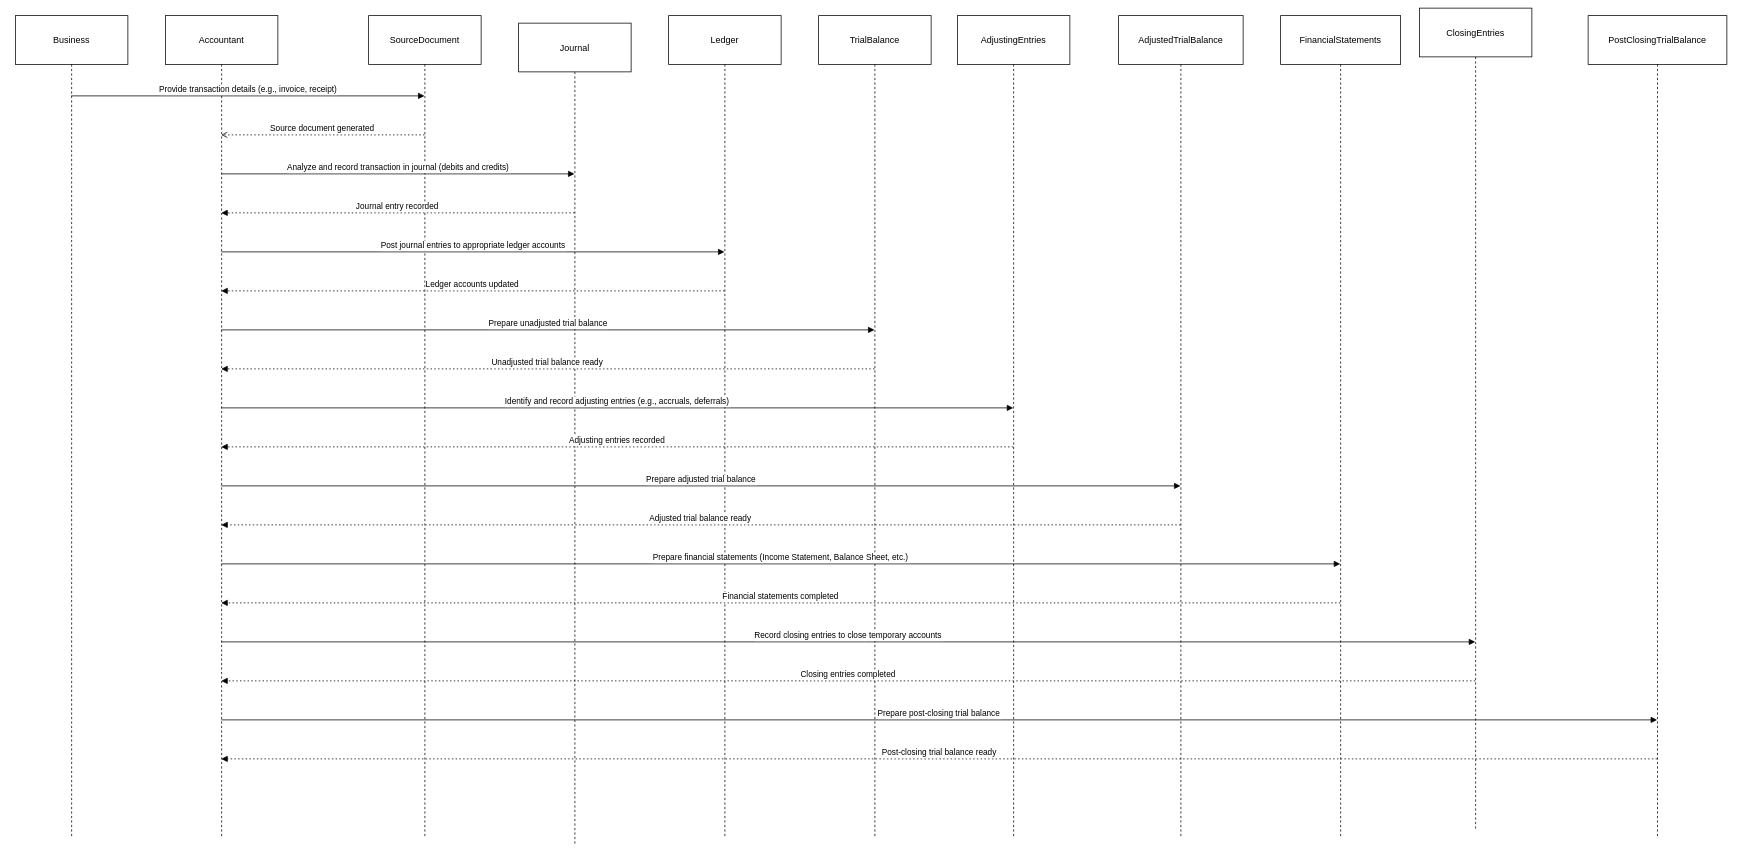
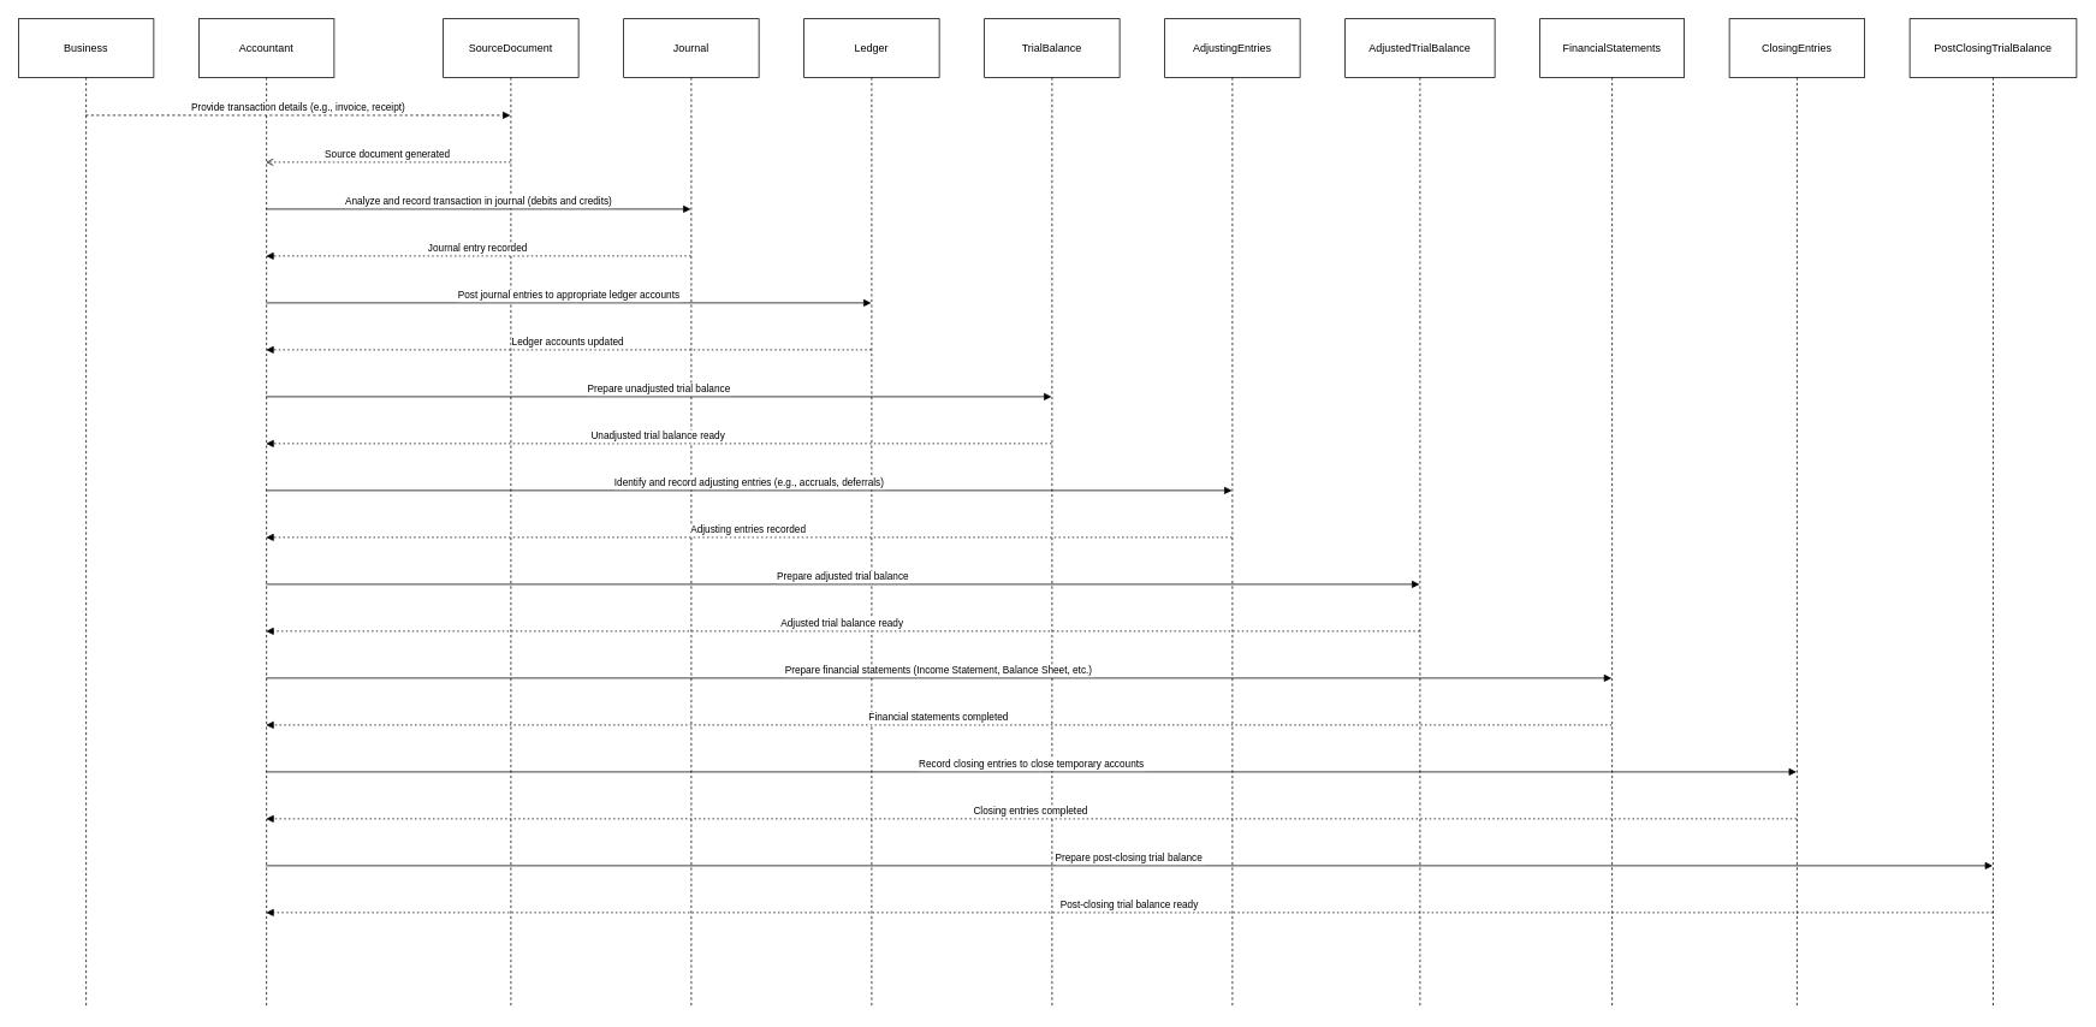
  <mxCell id="0" />
  <mxCell id="1" parent="0" />
  <mxCell id="2" value="Business" style="shape=umlLifeline;perimeter=lifelinePerimeter;whiteSpace=wrap;container=1;dropTarget=0;collapsible=0;recursiveResize=0;outlineConnect=0;portConstraint=eastwest;newEdgeStyle={&quot;edgeStyle&quot;:&quot;elbowEdgeStyle&quot;,&quot;elbow&quot;:&quot;vertical&quot;,&quot;curved&quot;:0,&quot;rounded&quot;:0};size=65;" vertex="1" parent="1"><mxGeometry x="20" y="20" width="150" height="1096" as="geometry" /></mxCell>
  <mxCell id="3" value="Accountant" style="shape=umlLifeline;perimeter=lifelinePerimeter;whiteSpace=wrap;container=1;dropTarget=0;collapsible=0;recursiveResize=0;outlineConnect=0;portConstraint=eastwest;newEdgeStyle={&quot;edgeStyle&quot;:&quot;elbowEdgeStyle&quot;,&quot;elbow&quot;:&quot;vertical&quot;,&quot;curved&quot;:0,&quot;rounded&quot;:0};size=65;" vertex="1" parent="1"><mxGeometry x="220" y="20" width="150" height="1096" as="geometry" /></mxCell>
  <mxCell id="4" value="SourceDocument" style="shape=umlLifeline;perimeter=lifelinePerimeter;whiteSpace=wrap;container=1;dropTarget=0;collapsible=0;recursiveResize=0;outlineConnect=0;portConstraint=eastwest;newEdgeStyle={&quot;edgeStyle&quot;:&quot;elbowEdgeStyle&quot;,&quot;elbow&quot;:&quot;vertical&quot;,&quot;curved&quot;:0,&quot;rounded&quot;:0};size=65;" vertex="1" parent="1"><mxGeometry x="491" y="20" width="150" height="1096" as="geometry" /></mxCell>
- <mxCell id="5" value="Journal" style="shape=umlLifeline;perimeter=lifelinePerimeter;whiteSpace=wrap;container=1;dropTarget=0;collapsible=0;recursiveResize=0;outlineConnect=0;portConstraint=eastwest;newEdgeStyle={&quot;edgeStyle&quot;:&quot;elbowEdgeStyle&quot;,&quot;elbow&quot;:&quot;vertical&quot;,&quot;curved&quot;:0,&quot;rounded&quot;:0};size=65;" vertex="1" parent="1"><mxGeometry x="691" y="30" width="150" height="1096" as="geometry" /></mxCell>
+ <mxCell id="5" value="Journal" style="shape=umlLifeline;perimeter=lifelinePerimeter;whiteSpace=wrap;container=1;dropTarget=0;collapsible=0;recursiveResize=0;outlineConnect=0;portConstraint=eastwest;newEdgeStyle={&quot;edgeStyle&quot;:&quot;elbowEdgeStyle&quot;,&quot;elbow&quot;:&quot;vertical&quot;,&quot;curved&quot;:0,&quot;rounded&quot;:0};size=65;" vertex="1" parent="1"><mxGeometry x="691" y="20" width="150" height="1096" as="geometry" /></mxCell>
  <mxCell id="6" value="Ledger" style="shape=umlLifeline;perimeter=lifelinePerimeter;whiteSpace=wrap;container=1;dropTarget=0;collapsible=0;recursiveResize=0;outlineConnect=0;portConstraint=eastwest;newEdgeStyle={&quot;edgeStyle&quot;:&quot;elbowEdgeStyle&quot;,&quot;elbow&quot;:&quot;vertical&quot;,&quot;curved&quot;:0,&quot;rounded&quot;:0};size=65;" vertex="1" parent="1"><mxGeometry x="891" y="20" width="150" height="1096" as="geometry" /></mxCell>
  <mxCell id="7" value="TrialBalance" style="shape=umlLifeline;perimeter=lifelinePerimeter;whiteSpace=wrap;container=1;dropTarget=0;collapsible=0;recursiveResize=0;outlineConnect=0;portConstraint=eastwest;newEdgeStyle={&quot;edgeStyle&quot;:&quot;elbowEdgeStyle&quot;,&quot;elbow&quot;:&quot;vertical&quot;,&quot;curved&quot;:0,&quot;rounded&quot;:0};size=65;" vertex="1" parent="1"><mxGeometry x="1091" y="20" width="150" height="1096" as="geometry" /></mxCell>
- <mxCell id="8" value="AdjustingEntries" style="shape=umlLifeline;perimeter=lifelinePerimeter;whiteSpace=wrap;container=1;dropTarget=0;collapsible=0;recursiveResize=0;outlineConnect=0;portConstraint=eastwest;newEdgeStyle={&quot;edgeStyle&quot;:&quot;elbowEdgeStyle&quot;,&quot;elbow&quot;:&quot;vertical&quot;,&quot;curved&quot;:0,&quot;rounded&quot;:0};size=65;" vertex="1" parent="1"><mxGeometry x="1276" y="20" width="150" height="1096" as="geometry" /></mxCell>
+ <mxCell id="8" value="AdjustingEntries" style="shape=umlLifeline;perimeter=lifelinePerimeter;whiteSpace=wrap;container=1;dropTarget=0;collapsible=0;recursiveResize=0;outlineConnect=0;portConstraint=eastwest;newEdgeStyle={&quot;edgeStyle&quot;:&quot;elbowEdgeStyle&quot;,&quot;elbow&quot;:&quot;vertical&quot;,&quot;curved&quot;:0,&quot;rounded&quot;:0};size=65;" vertex="1" parent="1"><mxGeometry x="1291" y="20" width="150" height="1096" as="geometry" /></mxCell>
  <mxCell id="9" value="AdjustedTrialBalance" style="shape=umlLifeline;perimeter=lifelinePerimeter;whiteSpace=wrap;container=1;dropTarget=0;collapsible=0;recursiveResize=0;outlineConnect=0;portConstraint=eastwest;newEdgeStyle={&quot;edgeStyle&quot;:&quot;elbowEdgeStyle&quot;,&quot;elbow&quot;:&quot;vertical&quot;,&quot;curved&quot;:0,&quot;rounded&quot;:0};size=65;" vertex="1" parent="1"><mxGeometry x="1491" y="20" width="166" height="1096" as="geometry" /></mxCell>
  <mxCell id="10" value="FinancialStatements" style="shape=umlLifeline;perimeter=lifelinePerimeter;whiteSpace=wrap;container=1;dropTarget=0;collapsible=0;recursiveResize=0;outlineConnect=0;portConstraint=eastwest;newEdgeStyle={&quot;edgeStyle&quot;:&quot;elbowEdgeStyle&quot;,&quot;elbow&quot;:&quot;vertical&quot;,&quot;curved&quot;:0,&quot;rounded&quot;:0};size=65;" vertex="1" parent="1"><mxGeometry x="1707" y="20" width="160" height="1096" as="geometry" /></mxCell>
- <mxCell id="11" value="ClosingEntries" style="shape=umlLifeline;perimeter=lifelinePerimeter;whiteSpace=wrap;container=1;dropTarget=0;collapsible=0;recursiveResize=0;outlineConnect=0;portConstraint=eastwest;newEdgeStyle={&quot;edgeStyle&quot;:&quot;elbowEdgeStyle&quot;,&quot;elbow&quot;:&quot;vertical&quot;,&quot;curved&quot;:0,&quot;rounded&quot;:0};size=65;" vertex="1" parent="1"><mxGeometry x="1892" y="10" width="150" height="1096" as="geometry" /></mxCell>
+ <mxCell id="11" value="ClosingEntries" style="shape=umlLifeline;perimeter=lifelinePerimeter;whiteSpace=wrap;container=1;dropTarget=0;collapsible=0;recursiveResize=0;outlineConnect=0;portConstraint=eastwest;newEdgeStyle={&quot;edgeStyle&quot;:&quot;elbowEdgeStyle&quot;,&quot;elbow&quot;:&quot;vertical&quot;,&quot;curved&quot;:0,&quot;rounded&quot;:0};size=65;" vertex="1" parent="1"><mxGeometry x="1917" y="20" width="150" height="1096" as="geometry" /></mxCell>
  <mxCell id="12" value="PostClosingTrialBalance" style="shape=umlLifeline;perimeter=lifelinePerimeter;whiteSpace=wrap;container=1;dropTarget=0;collapsible=0;recursiveResize=0;outlineConnect=0;portConstraint=eastwest;newEdgeStyle={&quot;edgeStyle&quot;:&quot;elbowEdgeStyle&quot;,&quot;elbow&quot;:&quot;vertical&quot;,&quot;curved&quot;:0,&quot;rounded&quot;:0};size=65;" vertex="1" parent="1"><mxGeometry x="2117" y="20" width="185" height="1096" as="geometry" /></mxCell>
- <mxCell id="13" value="Provide transaction details (e.g., invoice, receipt)" style="verticalAlign=bottom;edgeStyle=elbowEdgeStyle;elbow=vertical;curved=0;rounded=0;endArrow=block;" edge="1" parent="1" source="2" target="4"><mxGeometry relative="1" as="geometry"><Array as="points"><mxPoint x="339" y="127" /></Array></mxGeometry></mxCell>
+ <mxCell id="13" value="Provide transaction details (e.g., invoice, receipt)" style="verticalAlign=bottom;edgeStyle=elbowEdgeStyle;elbow=vertical;curved=0;rounded=0;endArrow=block;dashed=1;" edge="1" parent="1" source="2" target="4"><mxGeometry relative="1" as="geometry"><Array as="points"><mxPoint x="339" y="127" /></Array></mxGeometry></mxCell>
  <mxCell id="14" value="Source document generated" style="verticalAlign=bottom;edgeStyle=elbowEdgeStyle;elbow=vertical;curved=0;rounded=0;dashed=1;dashPattern=2 3;endArrow=open;" edge="1" parent="1" source="4" target="3"><mxGeometry relative="1" as="geometry"><Array as="points"><mxPoint x="442" y="179" /></Array></mxGeometry></mxCell>
  <mxCell id="15" value="Analyze and record transaction in journal (debits and credits)" style="verticalAlign=bottom;edgeStyle=elbowEdgeStyle;elbow=vertical;curved=0;rounded=0;endArrow=block;" edge="1" parent="1" source="3" target="5"><mxGeometry relative="1" as="geometry"><Array as="points"><mxPoint x="539" y="231" /></Array></mxGeometry></mxCell>
  <mxCell id="16" value="Journal entry recorded" style="verticalAlign=bottom;edgeStyle=elbowEdgeStyle;elbow=vertical;curved=0;rounded=0;dashed=1;dashPattern=2 3;endArrow=block;" edge="1" parent="1" source="5" target="3"><mxGeometry relative="1" as="geometry"><Array as="points"><mxPoint x="542" y="283" /></Array></mxGeometry></mxCell>
  <mxCell id="17" value="Post journal entries to appropriate ledger accounts" style="verticalAlign=bottom;edgeStyle=elbowEdgeStyle;elbow=vertical;curved=0;rounded=0;endArrow=block;" edge="1" parent="1" source="3" target="6"><mxGeometry relative="1" as="geometry"><Array as="points"><mxPoint x="639" y="335" /></Array></mxGeometry></mxCell>
  <mxCell id="18" value="Ledger accounts updated" style="verticalAlign=bottom;edgeStyle=elbowEdgeStyle;elbow=vertical;curved=0;rounded=0;dashed=1;dashPattern=2 3;endArrow=block;" edge="1" parent="1" source="6" target="3"><mxGeometry relative="1" as="geometry"><Array as="points"><mxPoint x="642" y="387" /></Array></mxGeometry></mxCell>
  <mxCell id="19" value="Prepare unadjusted trial balance" style="verticalAlign=bottom;edgeStyle=elbowEdgeStyle;elbow=vertical;curved=0;rounded=0;endArrow=block;" edge="1" parent="1" source="3" target="7"><mxGeometry relative="1" as="geometry"><Array as="points"><mxPoint x="739" y="439" /></Array></mxGeometry></mxCell>
  <mxCell id="20" value="Unadjusted trial balance ready" style="verticalAlign=bottom;edgeStyle=elbowEdgeStyle;elbow=vertical;curved=0;rounded=0;dashed=1;dashPattern=2 3;endArrow=block;" edge="1" parent="1" source="7" target="3"><mxGeometry relative="1" as="geometry"><Array as="points"><mxPoint x="742" y="491" /></Array></mxGeometry></mxCell>
  <mxCell id="21" value="Identify and record adjusting entries (e.g., accruals, deferrals)" style="verticalAlign=bottom;edgeStyle=elbowEdgeStyle;elbow=vertical;curved=0;rounded=0;endArrow=block;" edge="1" parent="1" source="3" target="8"><mxGeometry relative="1" as="geometry"><Array as="points"><mxPoint x="839" y="543" /></Array></mxGeometry></mxCell>
  <mxCell id="22" value="Adjusting entries recorded" style="verticalAlign=bottom;edgeStyle=elbowEdgeStyle;elbow=vertical;curved=0;rounded=0;dashed=1;dashPattern=2 3;endArrow=block;" edge="1" parent="1" source="8" target="3"><mxGeometry relative="1" as="geometry"><Array as="points"><mxPoint x="842" y="595" /></Array></mxGeometry></mxCell>
  <mxCell id="23" value="Prepare adjusted trial balance" style="verticalAlign=bottom;edgeStyle=elbowEdgeStyle;elbow=vertical;curved=0;rounded=0;endArrow=block;" edge="1" parent="1" source="3" target="9"><mxGeometry relative="1" as="geometry"><Array as="points"><mxPoint x="943" y="647" /></Array></mxGeometry></mxCell>
  <mxCell id="24" value="Adjusted trial balance ready" style="verticalAlign=bottom;edgeStyle=elbowEdgeStyle;elbow=vertical;curved=0;rounded=0;dashed=1;dashPattern=2 3;endArrow=block;" edge="1" parent="1" source="9" target="3"><mxGeometry relative="1" as="geometry"><Array as="points"><mxPoint x="946" y="699" /></Array></mxGeometry></mxCell>
  <mxCell id="25" value="Prepare financial statements (Income Statement, Balance Sheet, etc.)" style="verticalAlign=bottom;edgeStyle=elbowEdgeStyle;elbow=vertical;curved=0;rounded=0;endArrow=block;" edge="1" parent="1" source="3" target="10"><mxGeometry relative="1" as="geometry"><Array as="points"><mxPoint x="1050" y="751" /></Array></mxGeometry></mxCell>
  <mxCell id="26" value="Financial statements completed" style="verticalAlign=bottom;edgeStyle=elbowEdgeStyle;elbow=vertical;curved=0;rounded=0;dashed=1;dashPattern=2 3;endArrow=block;" edge="1" parent="1" source="10" target="3"><mxGeometry relative="1" as="geometry"><Array as="points"><mxPoint x="1053" y="803" /></Array></mxGeometry></mxCell>
  <mxCell id="27" value="Record closing entries to close temporary accounts" style="verticalAlign=bottom;edgeStyle=elbowEdgeStyle;elbow=vertical;curved=0;rounded=0;endArrow=block;" edge="1" parent="1" source="3" target="11"><mxGeometry relative="1" as="geometry"><Array as="points"><mxPoint x="1152" y="855" /></Array></mxGeometry></mxCell>
  <mxCell id="28" value="Closing entries completed" style="verticalAlign=bottom;edgeStyle=elbowEdgeStyle;elbow=vertical;curved=0;rounded=0;dashed=1;dashPattern=2 3;endArrow=block;" edge="1" parent="1" source="11" target="3"><mxGeometry relative="1" as="geometry"><Array as="points"><mxPoint x="1155" y="907" /></Array></mxGeometry></mxCell>
  <mxCell id="29" value="Prepare post-closing trial balance" style="verticalAlign=bottom;edgeStyle=elbowEdgeStyle;elbow=vertical;curved=0;rounded=0;endArrow=block;" edge="1" parent="1" source="3" target="12"><mxGeometry relative="1" as="geometry"><Array as="points"><mxPoint x="1261" y="959" /></Array></mxGeometry></mxCell>
  <mxCell id="30" value="Post-closing trial balance ready" style="verticalAlign=bottom;edgeStyle=elbowEdgeStyle;elbow=vertical;curved=0;rounded=0;dashed=1;dashPattern=2 3;endArrow=block;" edge="1" parent="1" source="12" target="3"><mxGeometry relative="1" as="geometry"><Array as="points"><mxPoint x="1264" y="1011" /></Array></mxGeometry></mxCell>
